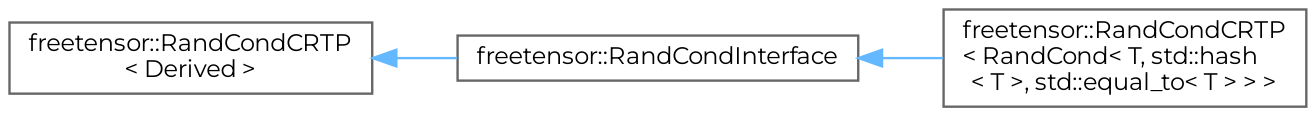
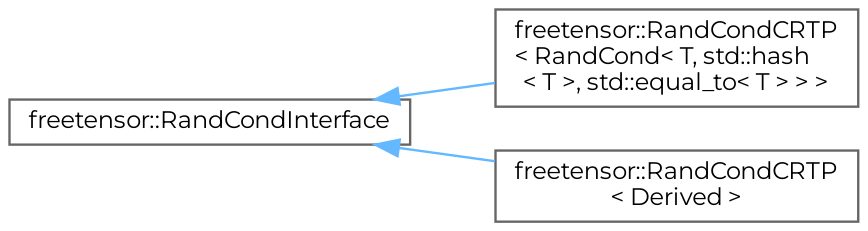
  digraph {
    fontname=Montserrat
    rankdir=LR
    node [color=grey40 fillcolor=white fontname=Montserrat fontsize=10 shape=box style=filled]
    edge [color=steelblue1 dir=back fontname=Montserrat fontsize=10 labelfontname=Helvetica labelfontsize=10 style=solid]
    n1 [height=0.2 label="freetensor::RandCondInterface" width=0.4]
    n2 [height=0.2 label="freetensor::RandCondCRTP\l\< RandCond\< T, std::hash\l\< T \>, std::equal_to\< T \> \> \>" width=0.4]
    n3 [height=0.2 label="freetensor::RandCondCRTP\l\< Derived \>" width=0.4]
    n1 -> n2
-   n3 -> n1
+   n1 -> n3
  }
